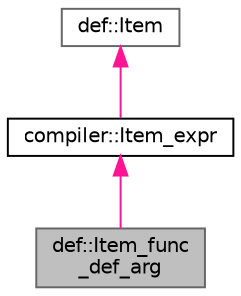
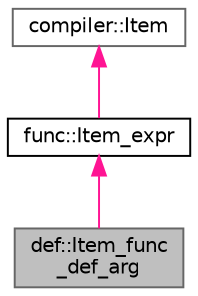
  digraph {
    node [color=gray40 fillcolor=white fontname=Helvetica fontsize=10 shape=record style=filled]
    edge [color=deeppink dir=back fontname=Helvetica fontsize=10 labelfontname=Helvetica labelfontsize=10 style=solid]
    n1 [fillcolor=grey75 fontcolor=black height=0.2 label="def::Item_func\l_def_arg" width=0.4]
-   n2 [color=black height=0.2 label="compiler::Item_expr" width=0.4]
-   n3 [height=0.2 label="def::Item" width=0.4]
+   n2 [color=black height=0.2 label="func::Item_expr" width=0.4]
+   n3 [height=0.2 label="compiler::Item" width=0.4]
    n2 -> n1
    n3 -> n2
  }
